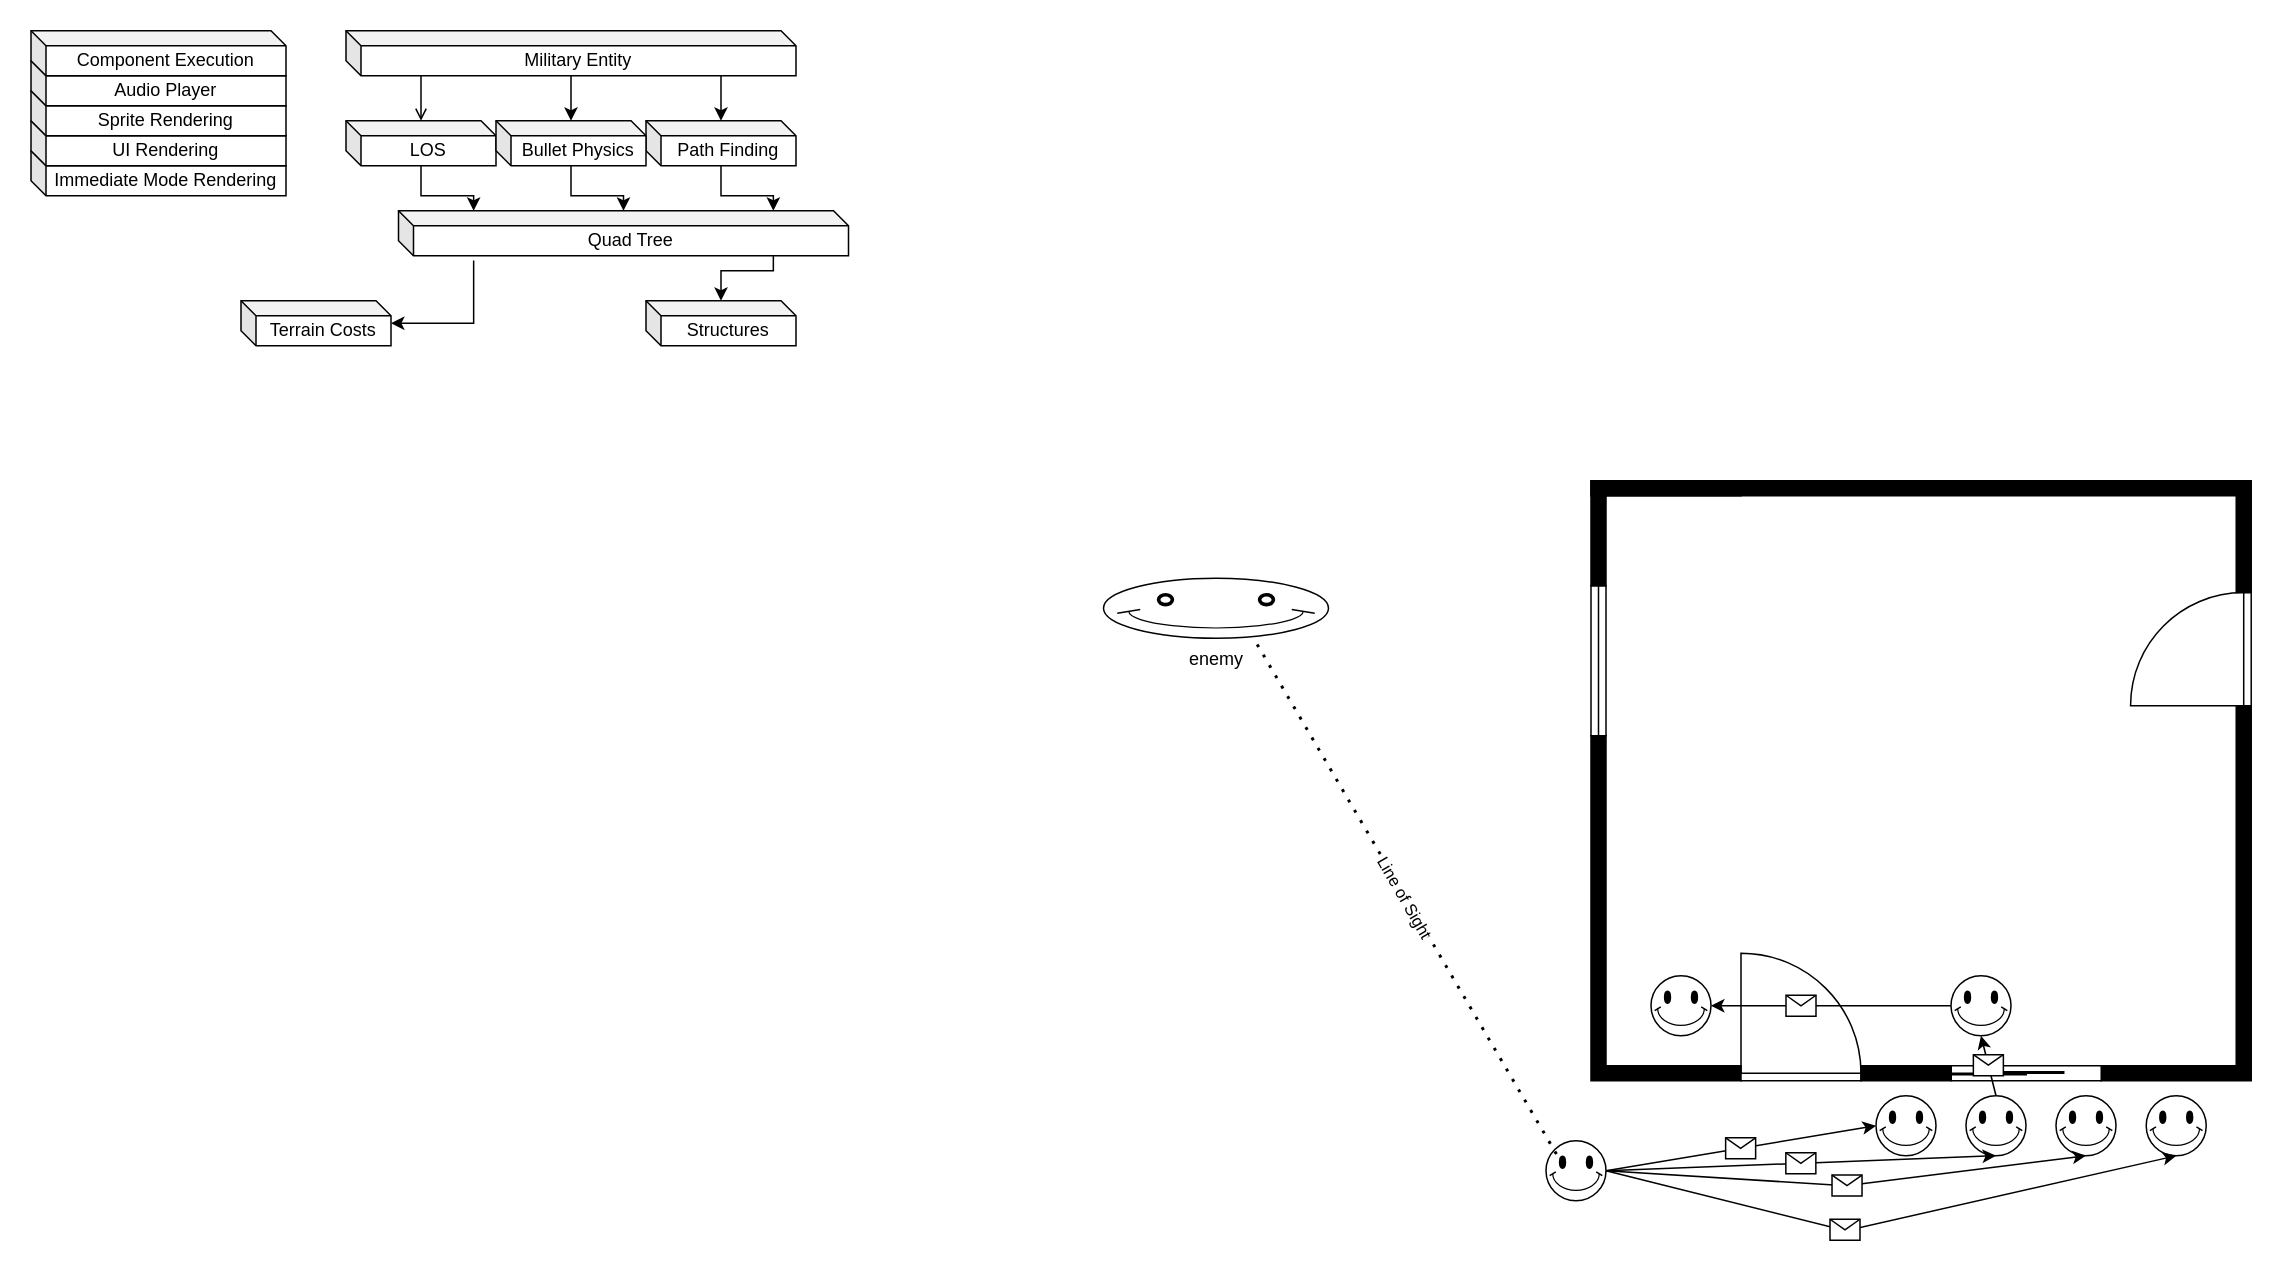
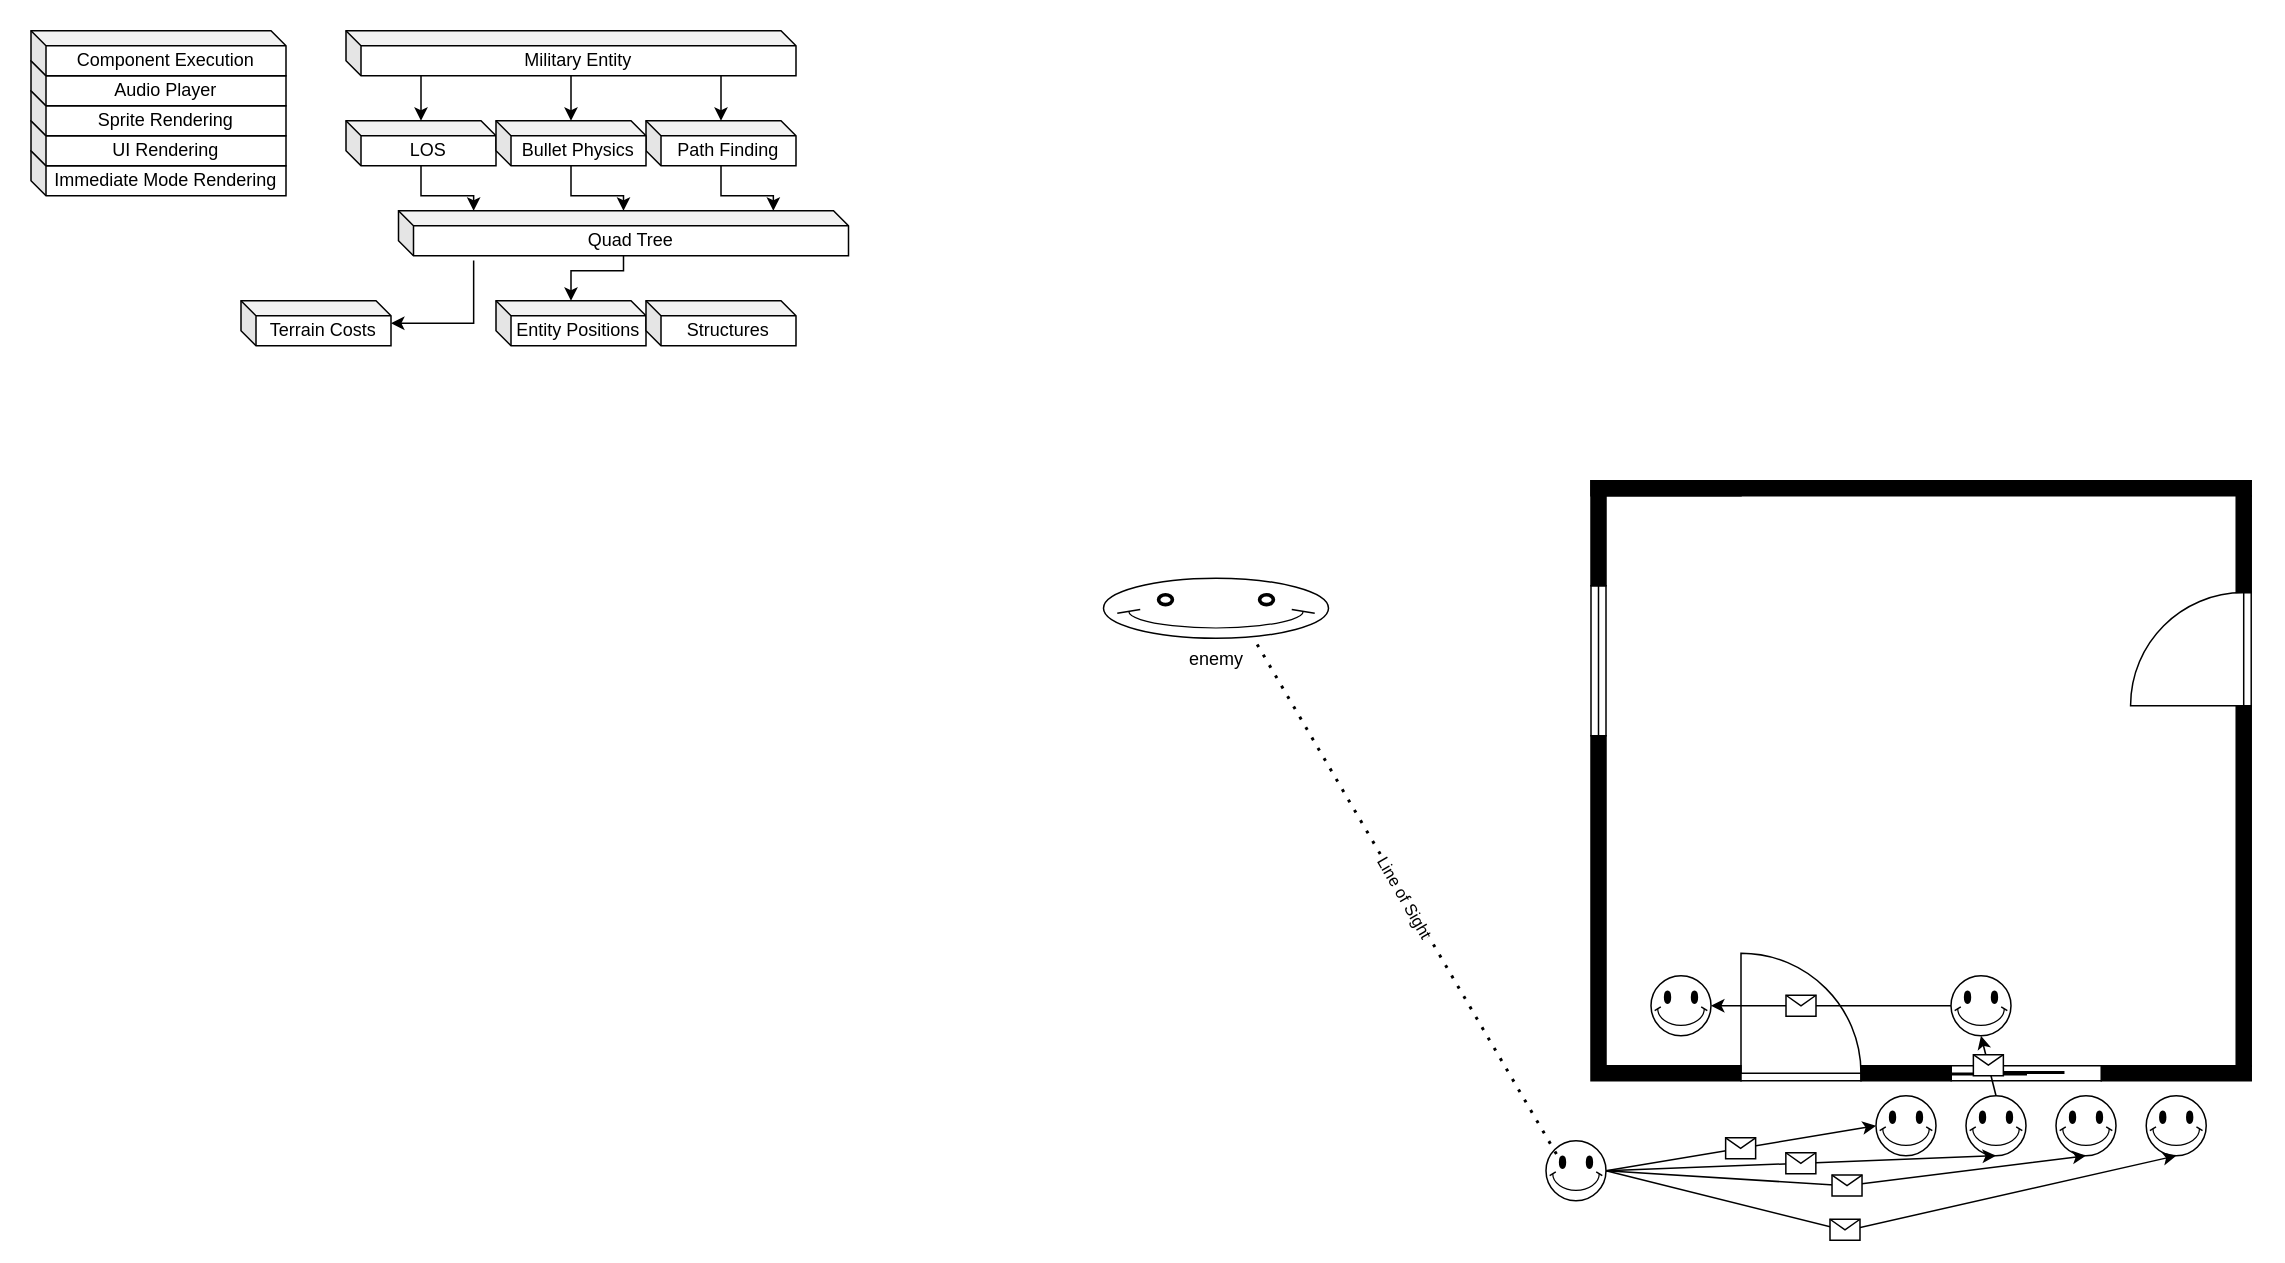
  <mxCell id="0" />
  <mxCell id="1" parent="0" />
- <mxCell id="2" style="edgeStyle=orthogonalEdgeStyle;rounded=0;orthogonalLoop=1;jettySize=auto;html=1;endArrow=open;" edge="1" parent="1" source="5" target="6"><mxGeometry relative="1" as="geometry"><Array as="points"><mxPoint x="280" y="70" /><mxPoint x="280" y="70" /></Array></mxGeometry></mxCell>
+ <mxCell id="2" style="edgeStyle=orthogonalEdgeStyle;rounded=0;orthogonalLoop=1;jettySize=auto;html=1;" edge="1" parent="1" source="5" target="6"><mxGeometry relative="1" as="geometry"><Array as="points"><mxPoint x="280" y="70" /><mxPoint x="280" y="70" /></Array></mxGeometry></mxCell>
  <mxCell id="3" style="edgeStyle=orthogonalEdgeStyle;rounded=0;orthogonalLoop=1;jettySize=auto;html=1;" edge="1" parent="1" source="5" target="7"><mxGeometry relative="1" as="geometry"><Array as="points"><mxPoint x="480" y="60" /><mxPoint x="480" y="60" /></Array></mxGeometry></mxCell>
  <mxCell id="4" style="edgeStyle=orthogonalEdgeStyle;rounded=0;orthogonalLoop=1;jettySize=auto;html=1;" edge="1" parent="1" source="5" target="11"><mxGeometry relative="1" as="geometry" /></mxCell>
  <mxCell id="5" value="Military Entity" style="shape=cube;whiteSpace=wrap;html=1;boundedLbl=1;backgroundOutline=1;darkOpacity=0.05;darkOpacity2=0.1;size=10;" vertex="1" parent="1"><mxGeometry x="230" y="20" width="300" height="30" as="geometry" /></mxCell>
  <mxCell id="6" value="LOS" style="shape=cube;whiteSpace=wrap;html=1;boundedLbl=1;backgroundOutline=1;darkOpacity=0.05;darkOpacity2=0.1;size=10;" vertex="1" parent="1"><mxGeometry x="230" y="80" width="100" height="30" as="geometry" /></mxCell>
  <mxCell id="7" value="Path Finding" style="shape=cube;whiteSpace=wrap;html=1;boundedLbl=1;backgroundOutline=1;darkOpacity=0.05;darkOpacity2=0.1;size=10;" vertex="1" parent="1"><mxGeometry x="430" y="80" width="100" height="30" as="geometry" /></mxCell>
  <mxCell id="8" value="Quad Tree" style="shape=cube;whiteSpace=wrap;html=1;boundedLbl=1;backgroundOutline=1;darkOpacity=0.05;darkOpacity2=0.1;size=10;" vertex="1" parent="1"><mxGeometry x="265" y="140" width="300" height="30" as="geometry" /></mxCell>
  <mxCell id="9" style="edgeStyle=orthogonalEdgeStyle;rounded=0;orthogonalLoop=1;jettySize=auto;html=1;entryX=0.833;entryY=0;entryDx=0;entryDy=0;entryPerimeter=0;" edge="1" parent="1" source="7" target="8"><mxGeometry relative="1" as="geometry" /></mxCell>
  <mxCell id="10" style="edgeStyle=orthogonalEdgeStyle;rounded=0;orthogonalLoop=1;jettySize=auto;html=1;entryX=0.167;entryY=0;entryDx=0;entryDy=0;entryPerimeter=0;" edge="1" parent="1" source="6" target="8"><mxGeometry relative="1" as="geometry" /></mxCell>
  <mxCell id="11" value="Bullet Physics" style="shape=cube;whiteSpace=wrap;html=1;boundedLbl=1;backgroundOutline=1;darkOpacity=0.05;darkOpacity2=0.1;size=10;" vertex="1" parent="1"><mxGeometry x="330" y="80" width="100" height="30" as="geometry" /></mxCell>
  <mxCell id="12" style="edgeStyle=orthogonalEdgeStyle;rounded=0;orthogonalLoop=1;jettySize=auto;html=1;entryX=0.5;entryY=0;entryDx=0;entryDy=0;entryPerimeter=0;" edge="1" parent="1" source="11" target="8"><mxGeometry relative="1" as="geometry" /></mxCell>
  <mxCell id="13" value="Terrain Costs" style="shape=cube;whiteSpace=wrap;html=1;boundedLbl=1;backgroundOutline=1;darkOpacity=0.05;darkOpacity2=0.1;size=10;" vertex="1" parent="1"><mxGeometry x="160" y="200" width="100" height="30" as="geometry" /></mxCell>
+ <mxCell id="14" value="Entity Positions" style="shape=cube;whiteSpace=wrap;html=1;boundedLbl=1;backgroundOutline=1;darkOpacity=0.05;darkOpacity2=0.1;size=10;" vertex="1" parent="1"><mxGeometry x="330" y="200" width="100" height="30" as="geometry" /></mxCell>
  <mxCell id="15" value="Structures" style="shape=cube;whiteSpace=wrap;html=1;boundedLbl=1;backgroundOutline=1;darkOpacity=0.05;darkOpacity2=0.1;size=10;" vertex="1" parent="1"><mxGeometry x="430" y="200" width="100" height="30" as="geometry" /></mxCell>
  <mxCell id="16" style="edgeStyle=orthogonalEdgeStyle;rounded=0;orthogonalLoop=1;jettySize=auto;html=1;entryX=0.167;entryY=1.107;entryDx=0;entryDy=0;entryPerimeter=0;startArrow=classic;startFill=1;endArrow=none;endFill=0;" edge="1" parent="1" source="13" target="8"><mxGeometry relative="1" as="geometry" /></mxCell>
- <mxCell id="18" style="edgeStyle=orthogonalEdgeStyle;rounded=0;orthogonalLoop=1;jettySize=auto;html=1;entryX=0.833;entryY=1;entryDx=0;entryDy=0;entryPerimeter=0;startArrow=classic;startFill=1;endArrow=none;endFill=0;" edge="1" parent="1" source="15" target="8"><mxGeometry relative="1" as="geometry" /></mxCell>
+ <mxCell id="17" style="edgeStyle=orthogonalEdgeStyle;rounded=0;orthogonalLoop=1;jettySize=auto;html=1;entryX=0.5;entryY=1;entryDx=0;entryDy=0;entryPerimeter=0;startArrow=classic;startFill=1;endArrow=none;endFill=0;" edge="1" parent="1" source="14" target="8"><mxGeometry relative="1" as="geometry" /></mxCell>
  <mxCell id="19" value="Immediate Mode Rendering" style="shape=cube;whiteSpace=wrap;html=1;boundedLbl=1;backgroundOutline=1;darkOpacity=0.05;darkOpacity2=0.1;size=10;" vertex="1" parent="1"><mxGeometry x="20" y="100" width="170" height="30" as="geometry" /></mxCell>
  <mxCell id="20" value="UI Rendering" style="shape=cube;whiteSpace=wrap;html=1;boundedLbl=1;backgroundOutline=1;darkOpacity=0.05;darkOpacity2=0.1;size=10;" vertex="1" parent="1"><mxGeometry x="20" y="80" width="170" height="30" as="geometry" /></mxCell>
  <mxCell id="21" value="Sprite Rendering" style="shape=cube;whiteSpace=wrap;html=1;boundedLbl=1;backgroundOutline=1;darkOpacity=0.05;darkOpacity2=0.1;size=10;" vertex="1" parent="1"><mxGeometry x="20" y="60" width="170" height="30" as="geometry" /></mxCell>
  <mxCell id="22" value="Audio Player" style="shape=cube;whiteSpace=wrap;html=1;boundedLbl=1;backgroundOutline=1;darkOpacity=0.05;darkOpacity2=0.1;size=10;" vertex="1" parent="1"><mxGeometry x="20" y="40" width="170" height="30" as="geometry" /></mxCell>
  <mxCell id="23" value="Component Execution" style="shape=cube;whiteSpace=wrap;html=1;boundedLbl=1;backgroundOutline=1;darkOpacity=0.05;darkOpacity2=0.1;size=10;" vertex="1" parent="1"><mxGeometry x="20" y="20" width="170" height="30" as="geometry" /></mxCell>
  <mxCell id="24" value="" style="verticalLabelPosition=bottom;verticalAlign=top;html=1;shape=mxgraph.basic.smiley" vertex="1" parent="1"><mxGeometry x="1030" y="760" width="40" height="40" as="geometry" /></mxCell>
  <mxCell id="25" value="" style="verticalLabelPosition=bottom;verticalAlign=top;html=1;shape=mxgraph.basic.smiley" vertex="1" parent="1"><mxGeometry x="1430.15" y="730" width="40" height="40" as="geometry" /></mxCell>
  <mxCell id="26" value="" style="verticalLabelPosition=bottom;verticalAlign=top;html=1;shape=mxgraph.basic.smiley" vertex="1" parent="1"><mxGeometry x="1250" y="730" width="40" height="40" as="geometry" /></mxCell>
  <mxCell id="27" value="" style="verticalLabelPosition=bottom;verticalAlign=top;html=1;shape=mxgraph.basic.smiley" vertex="1" parent="1"><mxGeometry x="1370" y="730" width="40" height="40" as="geometry" /></mxCell>
  <mxCell id="28" value="" style="verticalLabelPosition=bottom;verticalAlign=top;html=1;shape=mxgraph.basic.smiley" vertex="1" parent="1"><mxGeometry x="1310" y="730" width="40" height="40" as="geometry" /></mxCell>
  <mxCell id="29" value="" style="verticalLabelPosition=bottom;verticalAlign=top;html=1;shape=mxgraph.basic.smiley" vertex="1" parent="1"><mxGeometry x="1300" y="650" width="40" height="40" as="geometry" /></mxCell>
  <mxCell id="30" value="" style="verticalLabelPosition=bottom;verticalAlign=top;html=1;shape=mxgraph.basic.smiley" vertex="1" parent="1"><mxGeometry x="1100" y="650" width="40" height="40" as="geometry" /></mxCell>
  <mxCell id="31" value="" style="verticalLabelPosition=bottom;html=1;verticalAlign=top;align=center;shape=mxgraph.floorplan.doorRight;aspect=fixed;rotation=0;direction=south;" vertex="1" parent="1"><mxGeometry x="1420" y="394.57" width="80.15" height="75.43" as="geometry" /></mxCell>
  <mxCell id="32" value="" style="verticalLabelPosition=bottom;html=1;verticalAlign=top;align=center;shape=mxgraph.floorplan.wallCorner;fillColor=strokeColor;direction=west;" vertex="1" parent="1"><mxGeometry x="1400.15" y="470" width="100" height="250" as="geometry" /></mxCell>
  <mxCell id="33" value="" style="verticalLabelPosition=bottom;html=1;verticalAlign=top;align=center;shape=mxgraph.floorplan.wallCorner;fillColor=strokeColor;direction=south;" vertex="1" parent="1"><mxGeometry x="1060" y="320" width="440.15" height="74.57" as="geometry" /></mxCell>
  <mxCell id="34" value="" style="verticalLabelPosition=bottom;html=1;verticalAlign=top;align=center;shape=mxgraph.floorplan.window;direction=south;" vertex="1" parent="1"><mxGeometry x="1060" y="390" width="10" height="100" as="geometry" /></mxCell>
  <mxCell id="35" value="" style="verticalLabelPosition=bottom;html=1;verticalAlign=top;align=center;shape=mxgraph.floorplan.wallCorner;fillColor=strokeColor;direction=east;" vertex="1" parent="1"><mxGeometry x="1060" y="320" width="100" height="70" as="geometry" /></mxCell>
  <mxCell id="36" value="" style="verticalLabelPosition=bottom;html=1;verticalAlign=top;align=center;shape=mxgraph.floorplan.wallCorner;fillColor=strokeColor;direction=north;" vertex="1" parent="1"><mxGeometry x="1060" y="490" width="100" height="230" as="geometry" /></mxCell>
  <mxCell id="37" value="" style="verticalLabelPosition=bottom;html=1;verticalAlign=top;align=center;shape=mxgraph.floorplan.doorRight;aspect=fixed;direction=west;" vertex="1" parent="1"><mxGeometry x="1160" y="635" width="80" height="85" as="geometry" /></mxCell>
  <mxCell id="38" value="" style="verticalLabelPosition=bottom;html=1;verticalAlign=top;align=center;shape=mxgraph.floorplan.windowGlider;dx=0.25;direction=east;" vertex="1" parent="1"><mxGeometry x="1300.15" y="710" width="100" height="10" as="geometry" /></mxCell>
  <mxCell id="39" value="" style="verticalLabelPosition=bottom;html=1;verticalAlign=top;align=center;shape=mxgraph.floorplan.wall;fillColor=strokeColor;direction=east;" vertex="1" parent="1"><mxGeometry x="1240" y="710" width="60" height="10" as="geometry" /></mxCell>
  <mxCell id="40" value="enemy" style="verticalLabelPosition=bottom;verticalAlign=top;html=1;shape=mxgraph.basic.smiley" vertex="1" parent="1"><mxGeometry x="735" y="385" width="150" height="40" as="geometry" /></mxCell>
  <mxCell id="41" value="" style="endArrow=none;dashed=1;html=1;dashPattern=1 3;strokeWidth=2;rounded=0;entryX=0.251;entryY=0.353;entryDx=0;entryDy=0;entryPerimeter=0;exitX=0.683;exitY=1.103;exitDx=0;exitDy=0;exitPerimeter=0;" edge="1" parent="1" source="40" target="24"><mxGeometry width="50" height="50" relative="1" as="geometry"><mxPoint x="890" y="510" as="sourcePoint" /><mxPoint x="940" y="460" as="targetPoint" /></mxGeometry></mxCell>
  <mxCell id="42" value="Line of Sight" style="edgeLabel;html=1;align=center;verticalAlign=middle;resizable=0;points=[];rotation=60;" vertex="1" connectable="0" parent="41"><mxGeometry x="-0.025" relative="1" as="geometry"><mxPoint as="offset" /></mxGeometry></mxCell>
  <mxCell id="43" value="" style="endArrow=classic;html=1;rounded=0;exitX=1;exitY=0.5;exitDx=0;exitDy=0;exitPerimeter=0;entryX=0;entryY=0.5;entryDx=0;entryDy=0;entryPerimeter=0;" edge="1" parent="1" source="24" target="26"><mxGeometry relative="1" as="geometry"><mxPoint x="1140" y="780" as="sourcePoint" /><mxPoint x="1210" y="810" as="targetPoint" /></mxGeometry></mxCell>
  <mxCell id="44" value="" style="shape=message;html=1;outlineConnect=0;" vertex="1" parent="43"><mxGeometry width="20" height="14" relative="1" as="geometry"><mxPoint x="-10" y="-7" as="offset" /></mxGeometry></mxCell>
  <mxCell id="45" value="" style="endArrow=classic;html=1;rounded=0;exitX=1;exitY=0.5;exitDx=0;exitDy=0;exitPerimeter=0;entryX=0.5;entryY=1;entryDx=0;entryDy=0;entryPerimeter=0;" edge="1" parent="1" source="24" target="28"><mxGeometry relative="1" as="geometry"><mxPoint x="1080" y="790" as="sourcePoint" /><mxPoint x="1260" y="760" as="targetPoint" /></mxGeometry></mxCell>
  <mxCell id="46" value="" style="shape=message;html=1;outlineConnect=0;" vertex="1" parent="45"><mxGeometry width="20" height="14" relative="1" as="geometry"><mxPoint x="-10" y="-7" as="offset" /></mxGeometry></mxCell>
  <mxCell id="47" value="" style="endArrow=classic;html=1;rounded=0;exitX=1;exitY=0.5;exitDx=0;exitDy=0;exitPerimeter=0;entryX=0.5;entryY=1;entryDx=0;entryDy=0;entryPerimeter=0;" edge="1" parent="1" source="24" target="27"><mxGeometry relative="1" as="geometry"><mxPoint x="1090" y="800" as="sourcePoint" /><mxPoint x="1270" y="770" as="targetPoint" /><Array as="points"><mxPoint x="1230" y="790" /></Array></mxGeometry></mxCell>
  <mxCell id="48" value="" style="shape=message;html=1;outlineConnect=0;" vertex="1" parent="47"><mxGeometry width="20" height="14" relative="1" as="geometry"><mxPoint x="-10" y="-7" as="offset" /></mxGeometry></mxCell>
  <mxCell id="49" value="" style="endArrow=classic;html=1;rounded=0;exitX=1;exitY=0.5;exitDx=0;exitDy=0;exitPerimeter=0;entryX=0.5;entryY=1;entryDx=0;entryDy=0;entryPerimeter=0;" edge="1" parent="1" source="24" target="25"><mxGeometry relative="1" as="geometry"><mxPoint x="1210" y="780" as="sourcePoint" /><mxPoint x="1310" y="780" as="targetPoint" /><Array as="points"><mxPoint x="1230" y="820" /></Array></mxGeometry></mxCell>
  <mxCell id="50" value="" style="shape=message;html=1;outlineConnect=0;" vertex="1" parent="49"><mxGeometry width="20" height="14" relative="1" as="geometry"><mxPoint x="-40" y="-1" as="offset" /></mxGeometry></mxCell>
  <mxCell id="51" value="" style="endArrow=classic;html=1;rounded=0;exitX=0.5;exitY=0;exitDx=0;exitDy=0;exitPerimeter=0;entryX=0.5;entryY=1;entryDx=0;entryDy=0;entryPerimeter=0;" edge="1" parent="1" source="28" target="29"><mxGeometry relative="1" as="geometry"><mxPoint x="1150" y="710" as="sourcePoint" /><mxPoint x="1250" y="710" as="targetPoint" /></mxGeometry></mxCell>
  <mxCell id="52" value="" style="shape=message;html=1;outlineConnect=0;" vertex="1" parent="51"><mxGeometry width="20" height="14" relative="1" as="geometry"><mxPoint x="-10" y="-7" as="offset" /></mxGeometry></mxCell>
  <mxCell id="53" value="" style="endArrow=classic;html=1;rounded=0;exitX=0;exitY=0.5;exitDx=0;exitDy=0;exitPerimeter=0;entryX=1;entryY=0.5;entryDx=0;entryDy=0;entryPerimeter=0;" edge="1" parent="1" source="29" target="30"><mxGeometry relative="1" as="geometry"><mxPoint x="1150" y="710" as="sourcePoint" /><mxPoint x="1250" y="710" as="targetPoint" /></mxGeometry></mxCell>
  <mxCell id="54" value="" style="shape=message;html=1;outlineConnect=0;" vertex="1" parent="53"><mxGeometry width="20" height="14" relative="1" as="geometry"><mxPoint x="-30" y="-7" as="offset" /></mxGeometry></mxCell>
